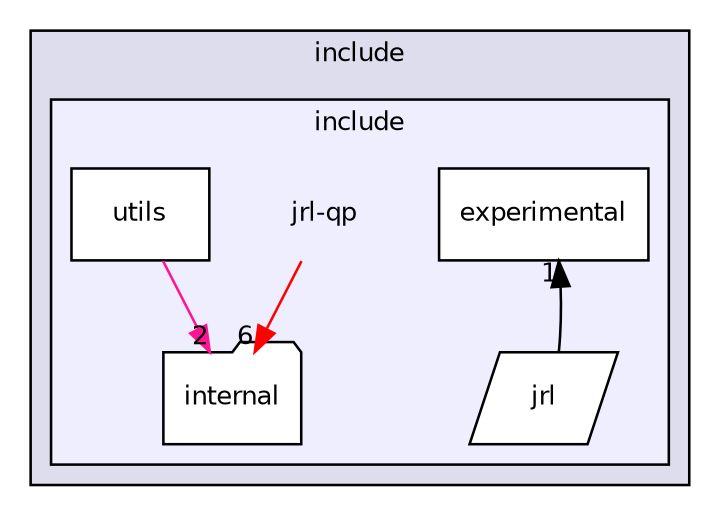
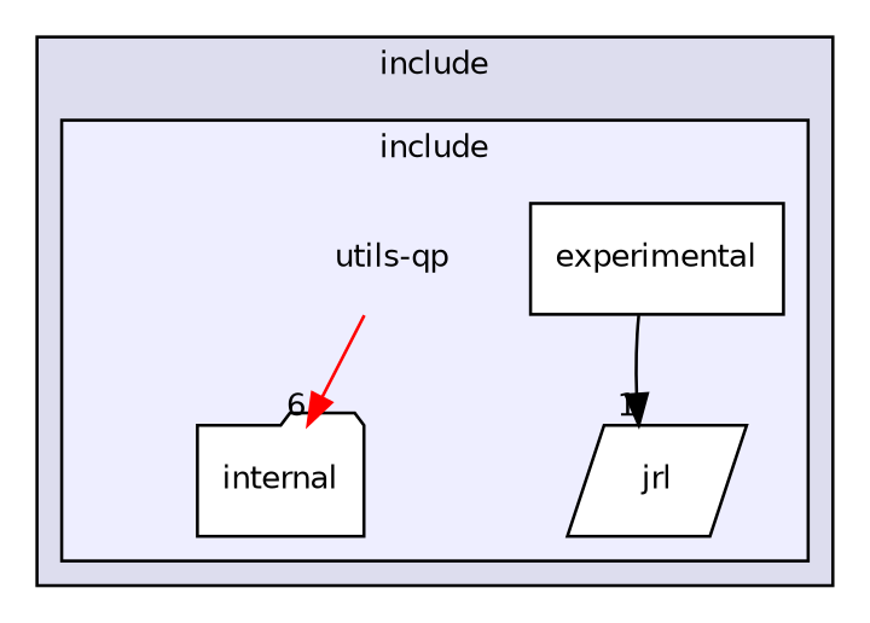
  digraph {
    compound=true
    fontname="DejaVu Sans"
    node [fontname="DejaVu Sans" fontsize=10 shape=box color=black fillcolor=white style=filled]
    edge [fontname="DejaVu Sans" labeldistance=1.5 labelfontname=Helvetica labelfontsize=10]
-   n1 [label="jrl-qp" shape=plaintext color="" fillcolor="" style=""]
+   n1 [label="utils-qp" shape=plaintext color="" fillcolor="" style=""]
    n2 [label=experimental]
    n3 [label=internal shape=folder]
    n4 [label=jrl shape=parallelogram]
-   n5 [label=utils]
    subgraph cluster_1 {
      bgcolor="#ddddee"
      fontsize=10
      label=include
      pencolor=black
      subgraph cluster_2 {
        bgcolor="#eeeeff"
        fontsize=10
        label=include
        pencolor=black
        n1
        n2
        n3
        n4
-       n5
      }
    }
    n1 -> n3 [color=red headlabel=6]
-   n4 -> n2 [color=black headlabel=1]
-   n5 -> n3 [color=deeppink headlabel=2]
+   n2 -> n4 [color=black headlabel=1]
  }
